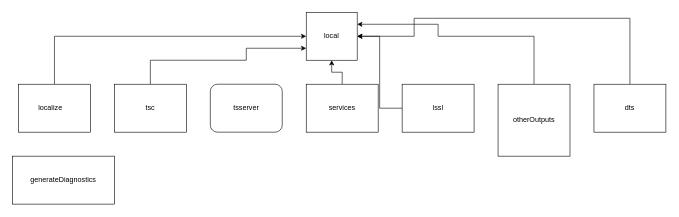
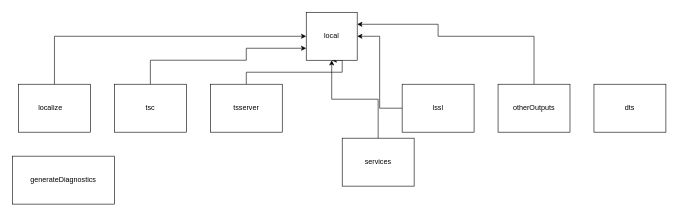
  <mxCell id="0" />
  <mxCell id="1" parent="0" />
  <mxCell id="2" style="edgeStyle=orthogonalEdgeStyle;rounded=0;orthogonalLoop=1;jettySize=auto;html=1;entryX=0;entryY=0.5;entryDx=0;entryDy=0;" edge="1" parent="1" source="3" target="16"><mxGeometry relative="1" as="geometry"><Array as="points"><mxPoint x="90" y="60" /></Array></mxGeometry></mxCell>
  <mxCell id="3" value="localize&lt;span style=&quot;white-space: pre;&quot;&gt;&#09;&lt;/span&gt;" style="rounded=0;whiteSpace=wrap;html=1;" vertex="1" parent="1"><mxGeometry x="30" y="140" width="120" height="80" as="geometry" /></mxCell>
  <mxCell id="4" style="edgeStyle=orthogonalEdgeStyle;rounded=0;orthogonalLoop=1;jettySize=auto;html=1;entryX=0;entryY=0.75;entryDx=0;entryDy=0;" edge="1" parent="1" source="5" target="16"><mxGeometry relative="1" as="geometry"><Array as="points"><mxPoint x="250" y="100" /><mxPoint x="410" y="100" /><mxPoint x="410" y="80" /></Array></mxGeometry></mxCell>
  <mxCell id="5" value="tsc" style="rounded=0;whiteSpace=wrap;html=1;" vertex="1" parent="1"><mxGeometry x="190" y="140" width="120" height="80" as="geometry" /></mxCell>
- <mxCell id="7" value="tsserver" style="whiteSpace=wrap;html=1;rounded=1;" vertex="1" parent="1"><mxGeometry x="350" y="140" width="120" height="80" as="geometry" /></mxCell>
+ <mxCell id="6" style="edgeStyle=orthogonalEdgeStyle;rounded=0;orthogonalLoop=1;jettySize=auto;html=1;entryX=0.5;entryY=1;entryDx=0;entryDy=0;" edge="1" parent="1" source="7" target="16"><mxGeometry relative="1" as="geometry"><Array as="points"><mxPoint x="410" y="120" /><mxPoint x="570" y="120" /></Array></mxGeometry></mxCell>
+ <mxCell id="7" value="tsserver" style="rounded=0;whiteSpace=wrap;html=1;" vertex="1" parent="1"><mxGeometry x="350" y="140" width="120" height="80" as="geometry" /></mxCell>
  <mxCell id="8" style="edgeStyle=orthogonalEdgeStyle;rounded=0;orthogonalLoop=1;jettySize=auto;html=1;entryX=0.5;entryY=1;entryDx=0;entryDy=0;" edge="1" parent="1" source="9" target="16"><mxGeometry relative="1" as="geometry" /></mxCell>
- <mxCell id="9" value="services" style="rounded=0;whiteSpace=wrap;html=1;" vertex="1" parent="1"><mxGeometry x="510" y="140" width="120" height="80" as="geometry" /></mxCell>
+ <mxCell id="9" value="services" style="rounded=0;whiteSpace=wrap;html=1;" vertex="1" parent="1"><mxGeometry x="570" y="230" width="120" height="80" as="geometry" /></mxCell>
  <mxCell id="10" style="edgeStyle=orthogonalEdgeStyle;rounded=0;orthogonalLoop=1;jettySize=auto;html=1;entryX=1;entryY=0.5;entryDx=0;entryDy=0;" edge="1" parent="1" source="11" target="16"><mxGeometry relative="1" as="geometry" /></mxCell>
  <mxCell id="11" value="lssl" style="rounded=0;whiteSpace=wrap;html=1;" vertex="1" parent="1"><mxGeometry x="670" y="140" width="120" height="80" as="geometry" /></mxCell>
  <mxCell id="12" style="edgeStyle=orthogonalEdgeStyle;rounded=0;orthogonalLoop=1;jettySize=auto;html=1;entryX=1;entryY=0.25;entryDx=0;entryDy=0;" edge="1" parent="1" source="13" target="16"><mxGeometry relative="1" as="geometry"><Array as="points"><mxPoint x="890" y="60" /><mxPoint x="730" y="60" /><mxPoint x="730" y="40" /></Array></mxGeometry></mxCell>
- <mxCell id="13" value="otherOutputs" style="rounded=0;whiteSpace=wrap;html=1;" vertex="1" parent="1"><mxGeometry x="830" y="140" width="120" height="120" as="geometry" /></mxCell>
- <mxCell id="14" style="edgeStyle=orthogonalEdgeStyle;rounded=0;orthogonalLoop=1;jettySize=auto;html=1;entryX=1;entryY=0.5;entryDx=0;entryDy=0;" edge="1" parent="1" source="15" target="16"><mxGeometry relative="1" as="geometry"><Array as="points"><mxPoint x="1050" y="30" /><mxPoint x="690" y="30" /><mxPoint x="690" y="60" /></Array></mxGeometry></mxCell>
+ <mxCell id="13" value="otherOutputs" style="rounded=0;whiteSpace=wrap;html=1;" vertex="1" parent="1"><mxGeometry x="830" y="140" width="120" height="80" as="geometry" /></mxCell>
  <mxCell id="15" value="dts" style="rounded=0;whiteSpace=wrap;html=1;" vertex="1" parent="1"><mxGeometry x="990" y="140" width="120" height="80" as="geometry" /></mxCell>
  <mxCell id="16" value="local" style="rounded=0;whiteSpace=wrap;html=1;" vertex="1" parent="1"><mxGeometry x="510" y="20" width="85" height="80" as="geometry" /></mxCell>
  <mxCell id="17" value="generateDiagnostics" style="rounded=0;whiteSpace=wrap;html=1;" vertex="1" parent="1"><mxGeometry x="20" y="260" width="170" height="80" as="geometry" /></mxCell>
